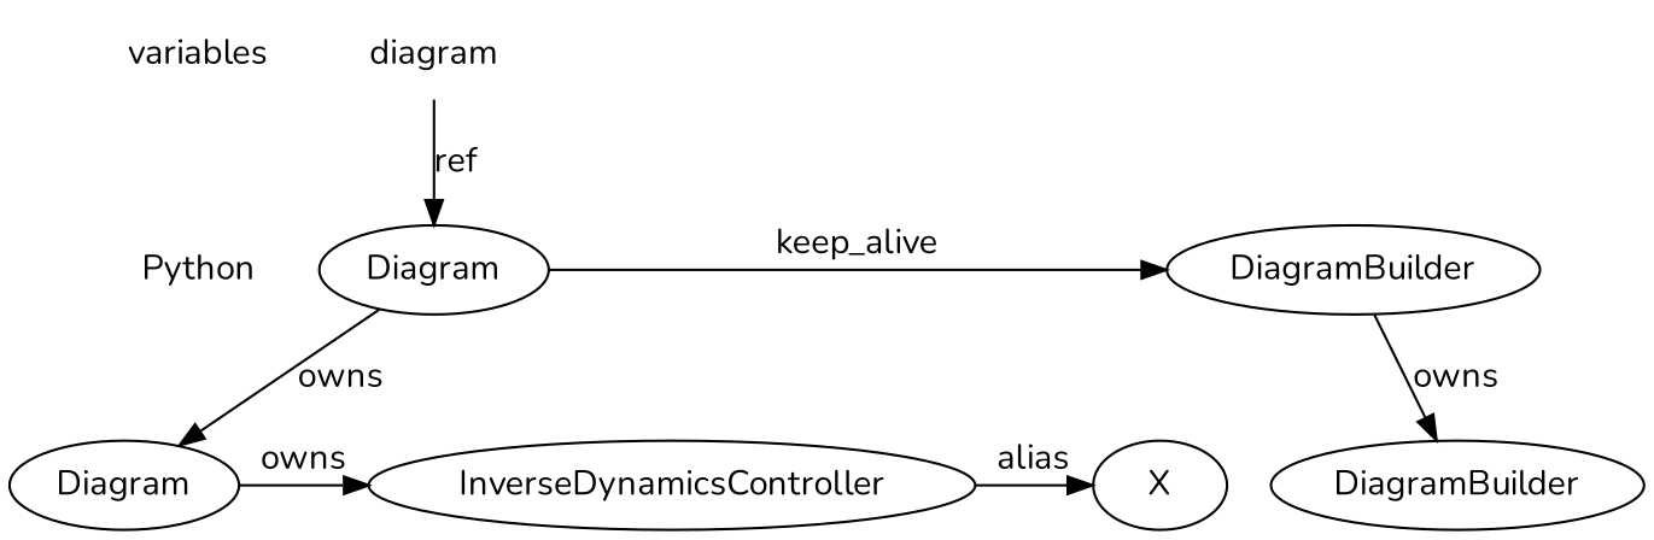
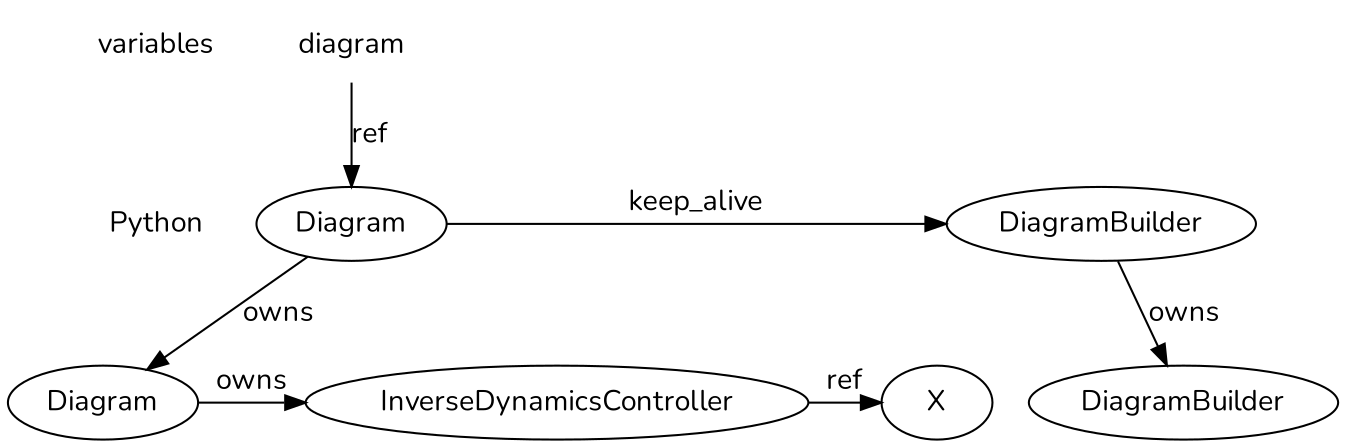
  digraph {
    fontname=Nunito
    node [fontname=Nunito]
    edge [fontname=Nunito]
    variables [shape=plaintext]
    Python [shape=plaintext]
    diagram [shape=plaintext]
    n4 [label=DiagramBuilder]
    n5 [label=Diagram]
    n6 [label=DiagramBuilder]
    n7 [label=InverseDynamicsController]
    n8 [label=Diagram]
    X
    subgraph sub_1 {
      variables
      Python
    }
    subgraph sub_2 {
      diagram
    }
    subgraph sub_3 {
      rank=same
      variables
      diagram
    }
    subgraph sub_4 {
      rank=same
      Python
      n4
      n5
    }
    subgraph sub_5 {
      rank=same
      n6
      n7
      n8
      X
    }
    variables -> Python [style=invis]
    diagram -> n5 [label=ref]
    n4 -> n6 [label=owns]
    n5 -> n4 [label=keep_alive]
    n5 -> n8 [label=owns]
-   n7 -> X [label=alias]
+   n7 -> X [label=ref]
    n8 -> n7 [label=owns]
  }
